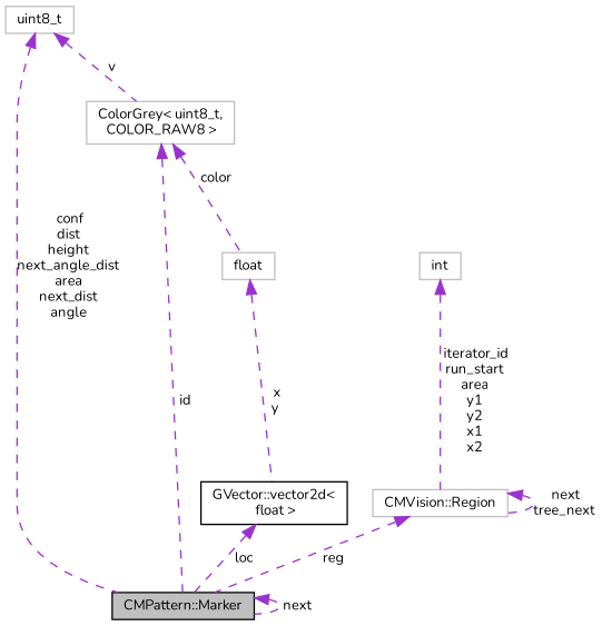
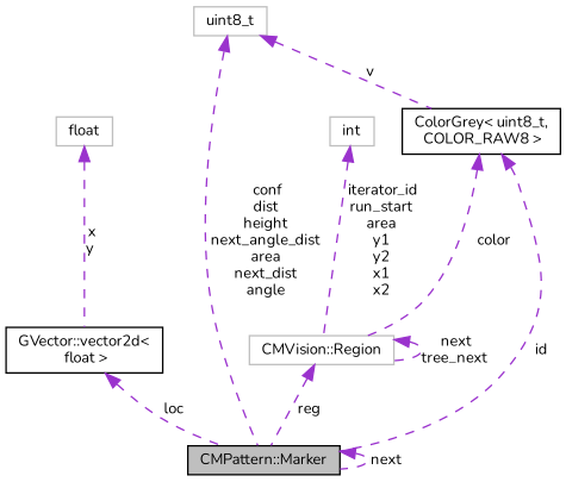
  digraph {
    fontname=Nunito
    node [color=grey75 fillcolor=white fontname=Nunito fontsize=10 shape=record style=filled]
    edge [color=darkorchid3 dir=back fontname=Nunito fontsize=10 labelfontname=Helvetica labelfontsize=10 style=dashed]
    n1 [color=black fillcolor=grey75 fontcolor=black height=0.2 label="CMPattern::Marker" width=0.4]
    n2 [height=0.2 label=float width=0.4]
    n3 [color=black height=0.2 label="GVector::vector2d\<\l float \>" width=0.4]
    n4 [height=0.2 label="CMVision::Region" width=0.4]
    n5 [height=0.2 label=int width=0.4]
-   n6 [height=0.2 label="ColorGrey\< uint8_t,\l COLOR_RAW8 \>" width=0.4]
+   n6 [color=black height=0.2 label="ColorGrey\< uint8_t,\l COLOR_RAW8 \>" width=0.4]
    n7 [height=0.2 label=uint8_t width=0.4]
    n1 -> n1 [label=" next"]
    n2 -> n3 [label=" x\ny"]
    n3 -> n1 [label=" loc"]
    n4 -> n1 [label=" reg"]
    n4 -> n4 [label=" next\ntree_next"]
    n5 -> n4 [label=" iterator_id\nrun_start\narea\ny1\ny2\nx1\nx2"]
    n6 -> n1 [label=" id"]
-   n6 -> n2 [label=" color"]
+   n6 -> n4 [label=" color"]
    n7 -> n1 [label=" conf\ndist\nheight\nnext_angle_dist\narea\nnext_dist\nangle"]
    n7 -> n6 [label=" v"]
  }
